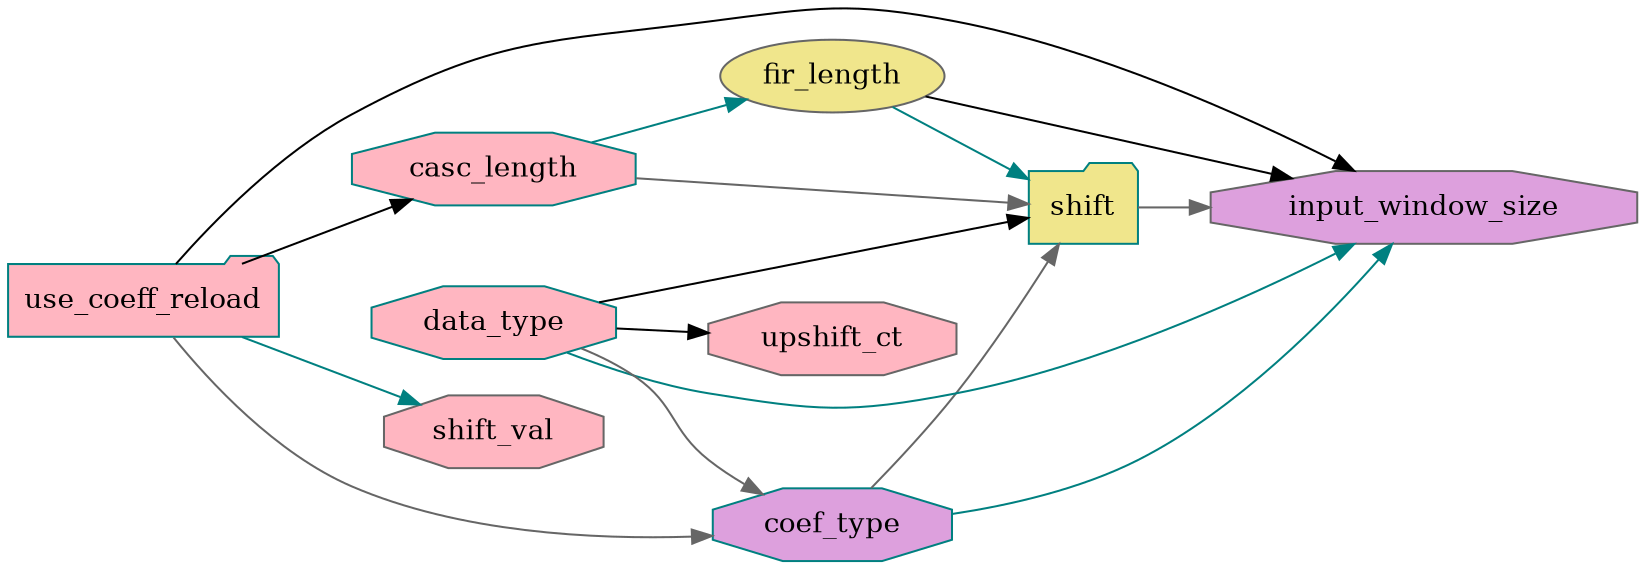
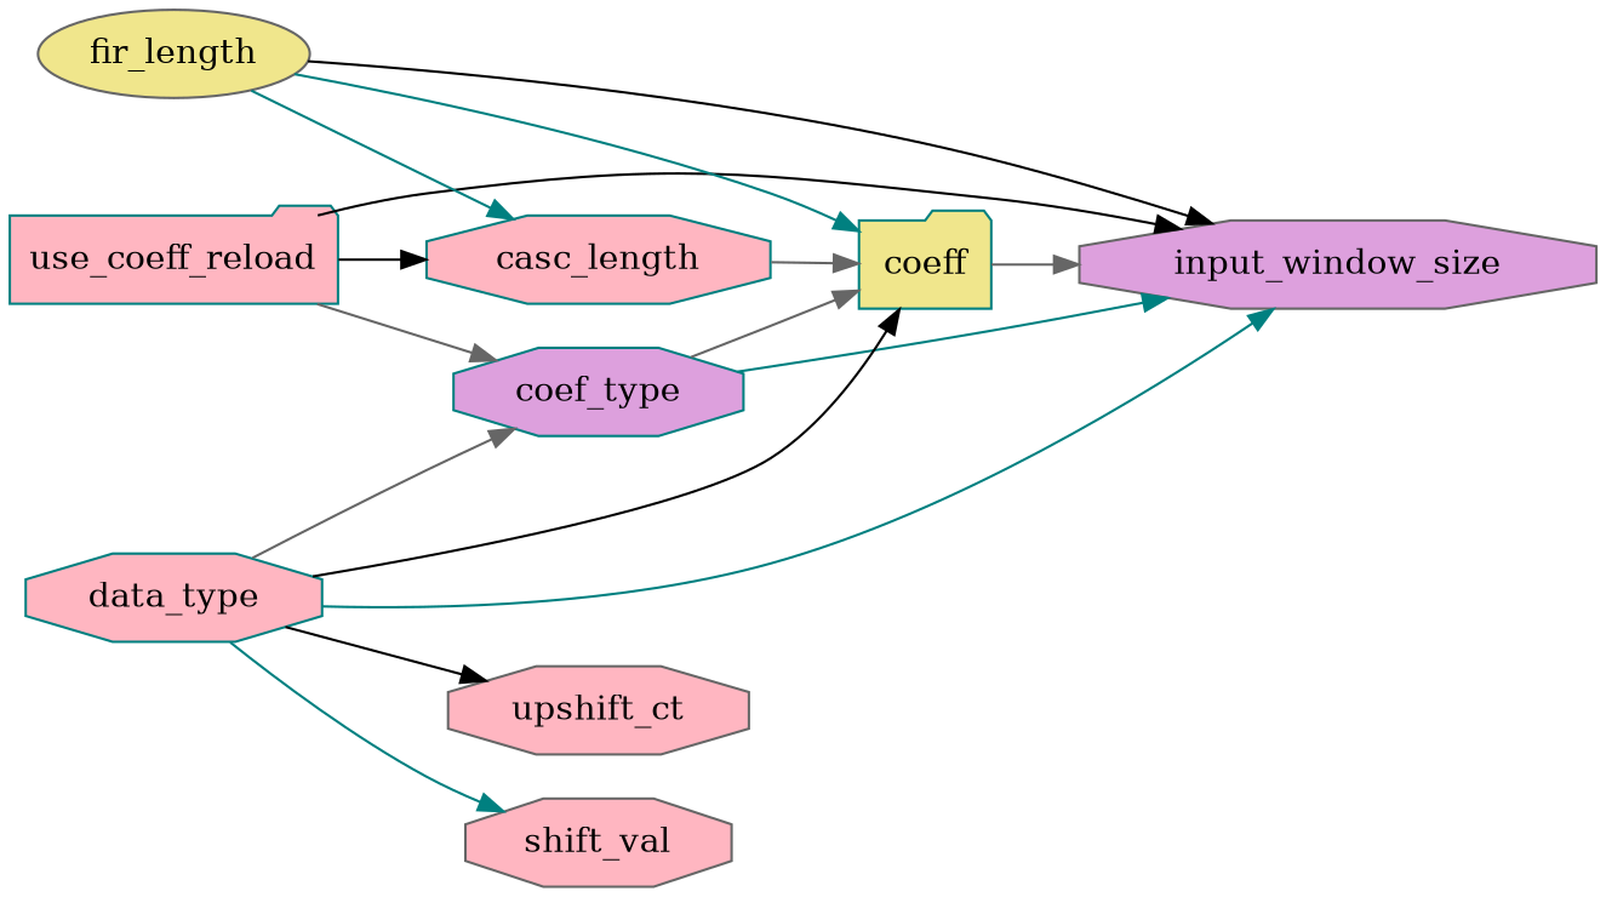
  digraph {
    rankdir=LR
    node [color=teal fillcolor=lightpink shape=octagon style=filled]
    edge [color=black]
    use_coeff_reload [shape=folder]
    casc_length
    input_window_size [color=gray40 fillcolor=plum]
    coef_type [fillcolor=plum]
-   coeff [fillcolor=khaki shape=folder label=shift]
+   coeff [fillcolor=khaki shape=folder]
    fir_length [color=gray40 fillcolor=khaki shape=ellipse]
    data_type
    upshift_ct [color=gray40]
    shift_val [color=gray40]
    use_coeff_reload -> casc_length
    use_coeff_reload -> input_window_size
    use_coeff_reload -> coef_type [color=gray40]
    casc_length -> coeff [color=gray40]
    coef_type -> input_window_size [color=teal]
    coef_type -> coeff [color=gray40]
    coeff -> input_window_size [color=gray40]
-   casc_length -> fir_length [color=teal]
+   fir_length -> casc_length [color=teal]
    fir_length -> input_window_size
    fir_length -> coeff [color=teal]
    data_type -> input_window_size [color=teal]
    data_type -> coef_type [color=gray40]
    data_type -> coeff
    data_type -> upshift_ct
-   use_coeff_reload -> shift_val [color=teal]
+   data_type -> shift_val [color=teal]
  }
